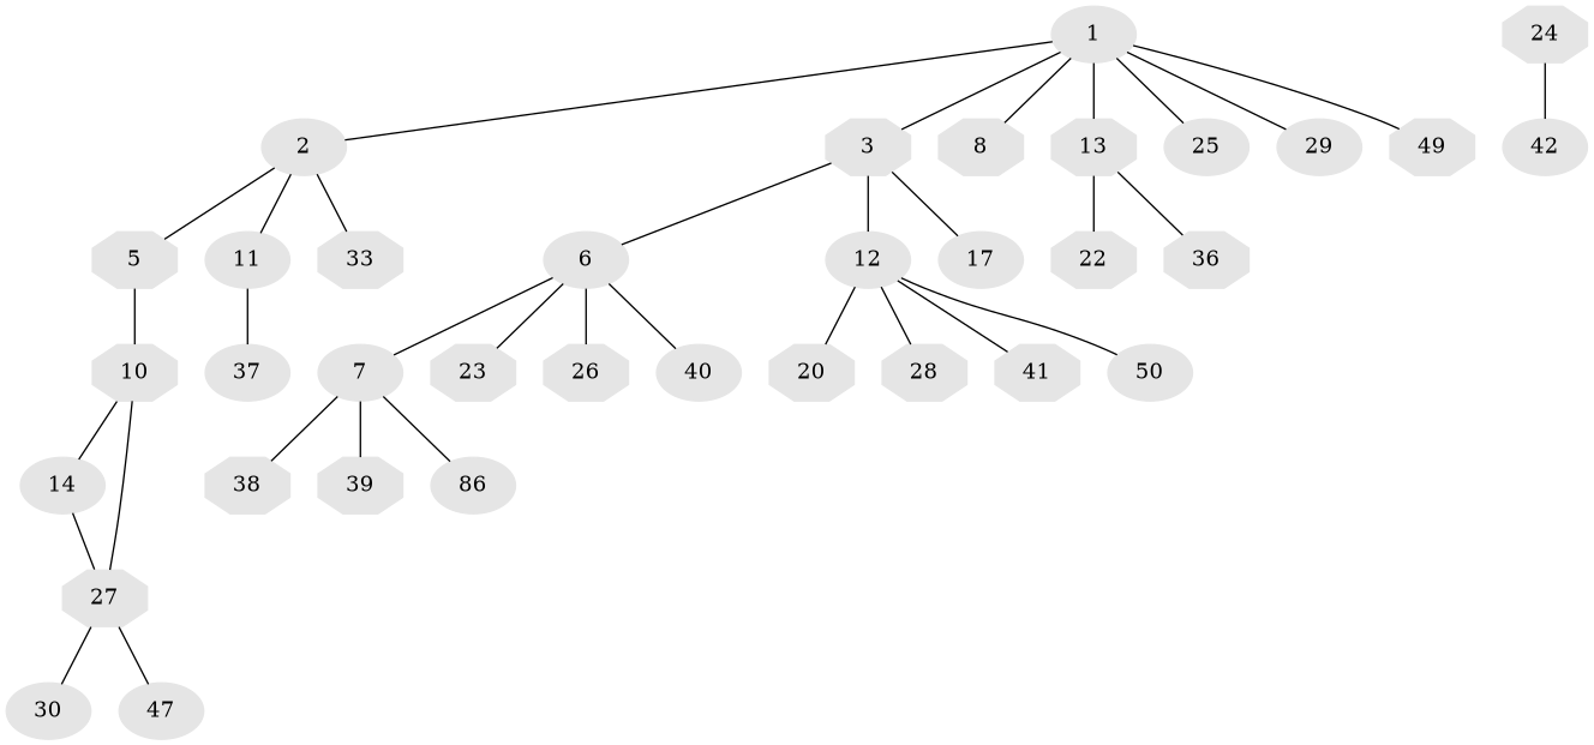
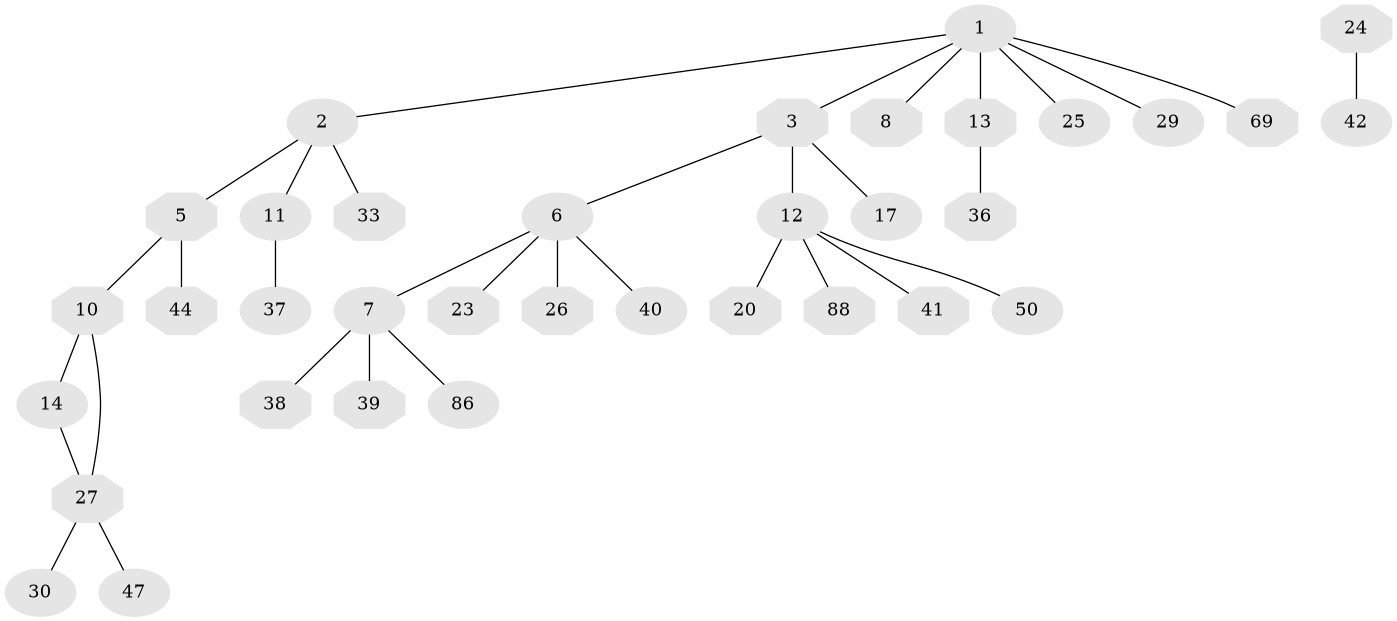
  graph {
    node [color=gray90 shape=octagon style=filled]
    1 [shape=ellipse super="+4"]
    2 [shape=ellipse super="+31"]
    3
    8 [super="+9"]
    13 [super="+16"]
    25 [shape=ellipse]
    29 [shape=ellipse]
-   49
+   49 [label=69]
    5 [super="+34"]
    11 [shape=ellipse super="+45"]
    33 [super="+35"]
    6 [shape=ellipse super="+21"]
    12 [shape=ellipse super="+15"]
    17 [shape=ellipse]
-   22
    36
    10
+   44
    37 [shape=ellipse]
    7 [shape=ellipse super="+18"]
    23
    26
    40 [shape=ellipse]
    20
-   28
+   28 [label=88]
    41
    50 [shape=ellipse]
    14 [shape=ellipse super="+19"]
    27 [super="+32"]
    38
    39
    n32 [label=86 shape=ellipse]
    30 [shape=ellipse]
    47 [shape=ellipse super="+48"]
    24 [super="+43"]
    42 [shape=ellipse]
    1 -- 2
    1 -- 3
    1 -- 8
    1 -- 13
    1 -- 25
    1 -- 29
    1 -- 49
    2 -- 5
    2 -- 11
    2 -- 33
    3 -- 6
    3 -- 12
    3 -- 17
-   13 -- 22
    13 -- 36
    5 -- 10
+   5 -- 44
    11 -- 37
    6 -- 7
    6 -- 23
    6 -- 26
    6 -- 40
    12 -- 20
    12 -- 28
    12 -- 41
    12 -- 50
    10 -- 14
    10 -- 27
    7 -- 38
    7 -- 39
    7 -- n32
    14 -- 27
    27 -- 30
    27 -- 47
    24 -- 42
  }
